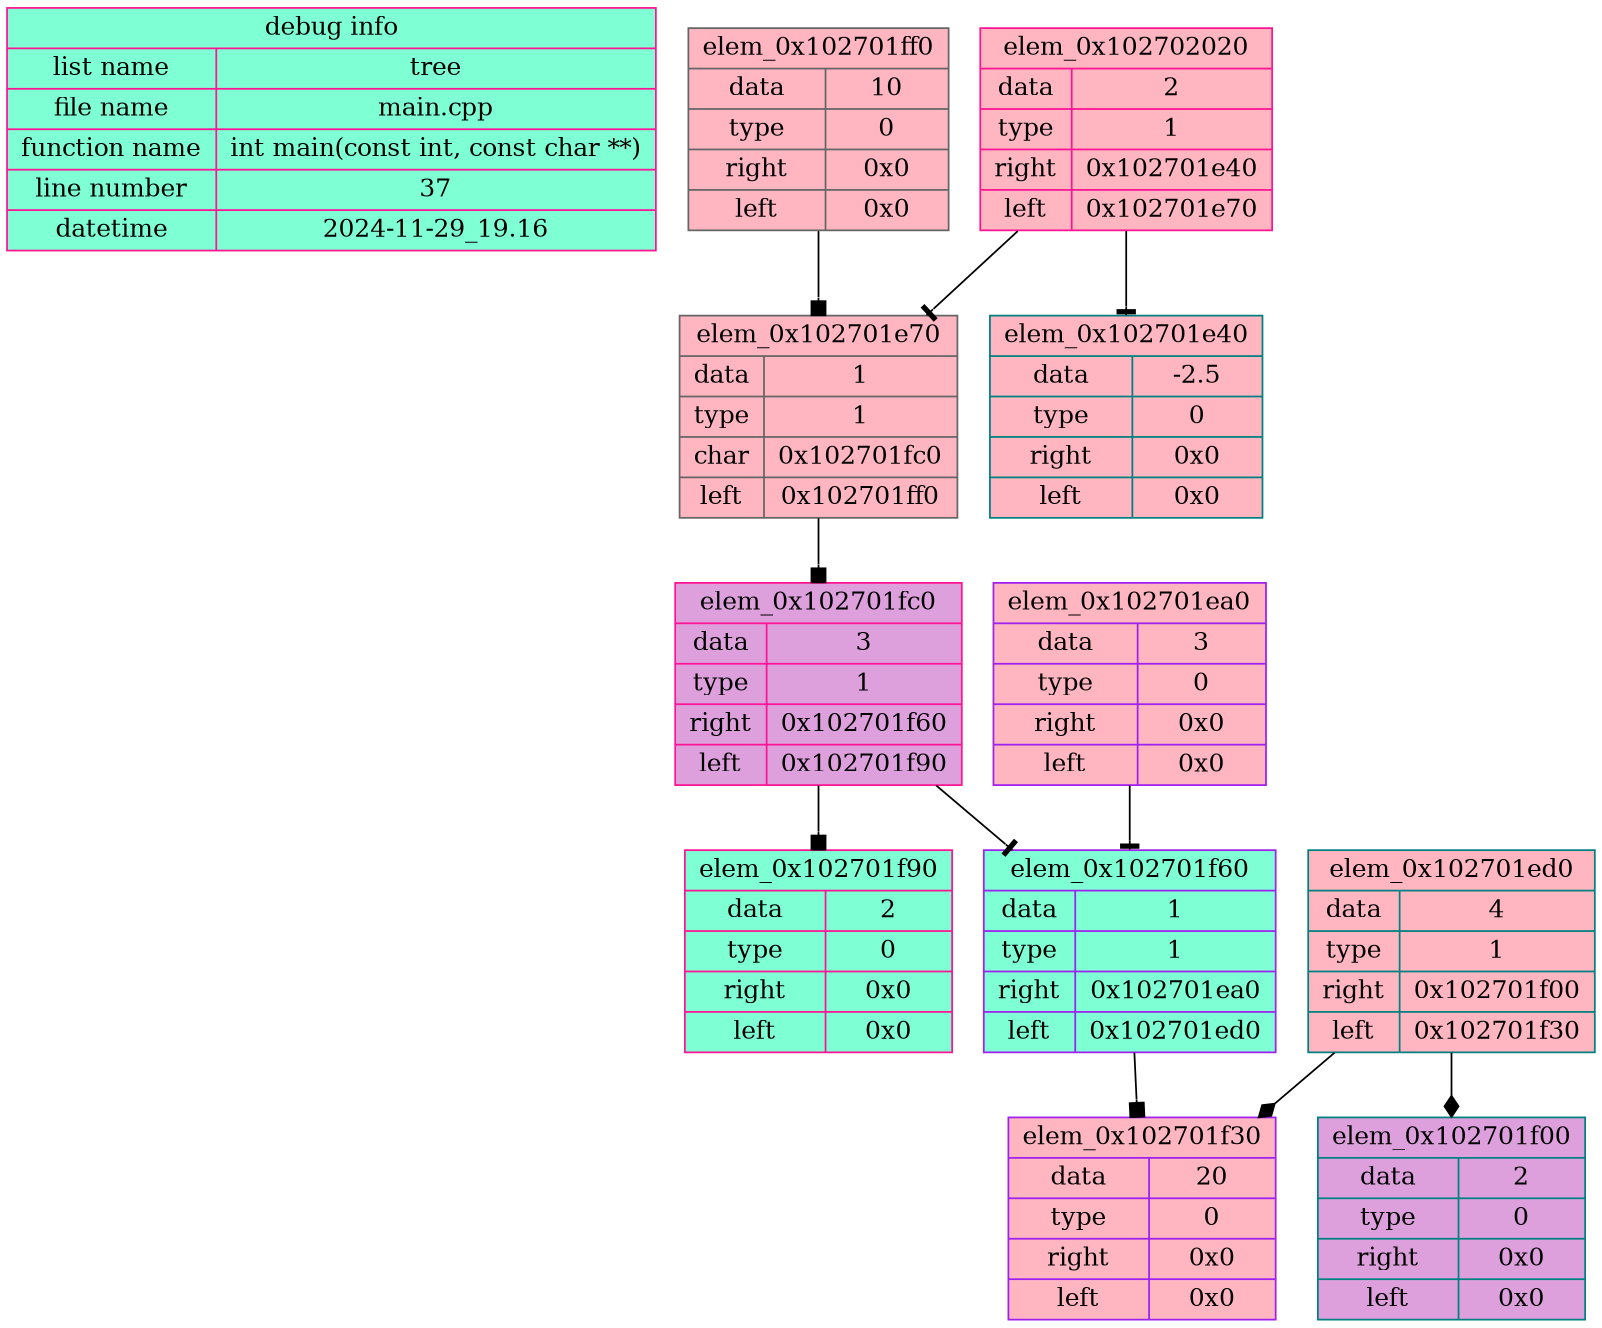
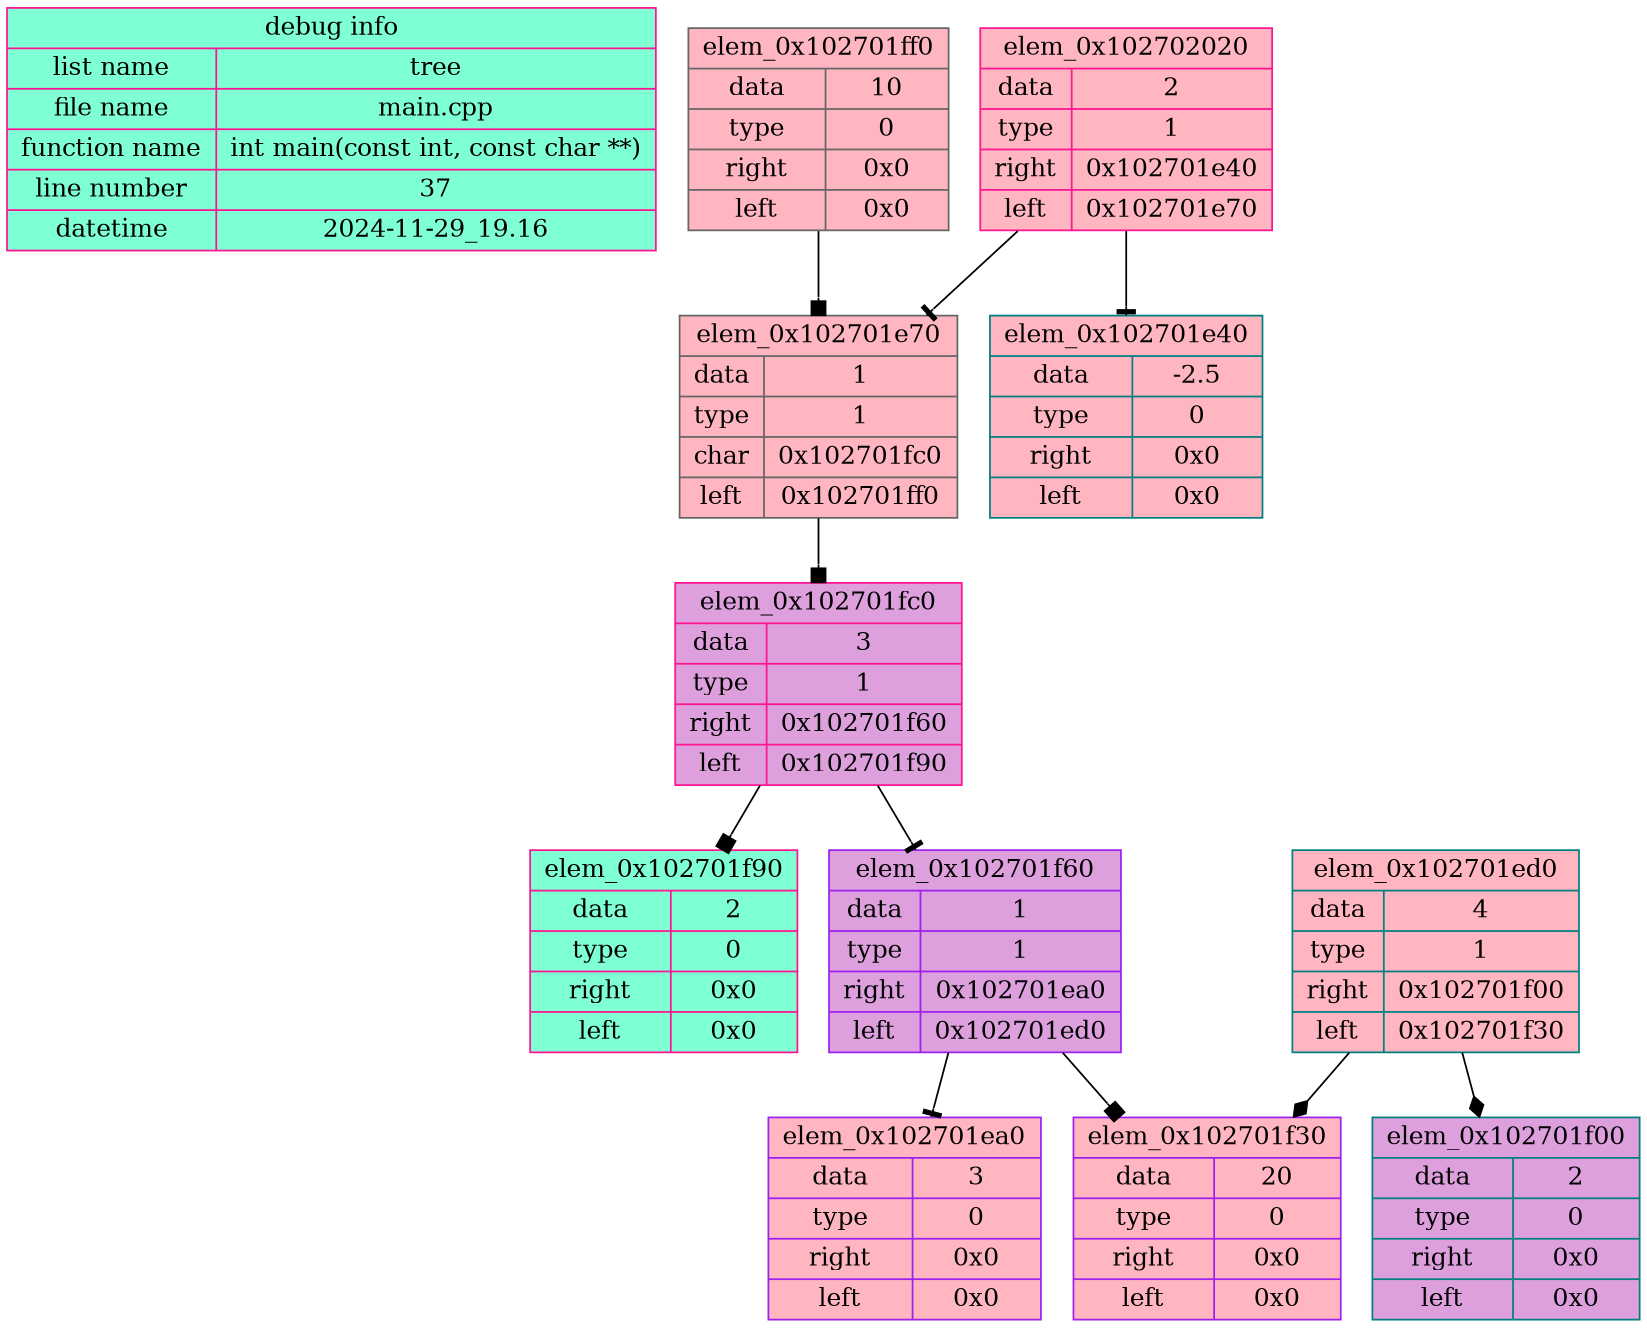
  digraph {
    node [color=deeppink fillcolor=lightpink shape=record style=filled]
    edge [arrowhead=tee]
    n1 [fillcolor=aquamarine label="{debug info | { {list name | file name | function name | line number | datetime} | {tree | main.cpp | int main(const int, const char **) | 37 | 2024-11-29_19.16} }}"]
    n2 [label="{elem_0x102702020  | { {data | type | right | left} | {2 | 1 | 0x102701e40 | 0x102701e70} } }"]
    n3 [color=gray40 label="{elem_0x102701e70  | { {data | type | char | left} | {1 | 1 | 0x102701fc0 | 0x102701ff0} } }"]
    n4 [color=teal label="{elem_0x102701e40  | { {data | type | right | left} | {-2.5 | 0 | 0x0 | 0x0} } }"]
    n5 [fillcolor=plum label="{elem_0x102701fc0  | { {data | type | right | left} | {3 | 1 | 0x102701f60 | 0x102701f90} } }"]
    n6 [color=gray40 label="{elem_0x102701ff0  | { {data | type | right | left} | {10 | 0 | 0x0 | 0x0} } }"]
    n7 [fillcolor=aquamarine label="{elem_0x102701f90  | { {data | type | right | left} | {2 | 0 | 0x0 | 0x0} } }"]
-   n8 [color=purple fillcolor=aquamarine label="{elem_0x102701f60  | { {data | type | right | left} | {1 | 1 | 0x102701ea0 | 0x102701ed0} } }"]
+   n8 [color=purple fillcolor=plum label="{elem_0x102701f60  | { {data | type | right | left} | {1 | 1 | 0x102701ea0 | 0x102701ed0} } }"]
    n9 [color=purple label="{elem_0x102701ea0  | { {data | type | right | left} | {3 | 0 | 0x0 | 0x0} } }"]
    n10 [color=purple label="{elem_0x102701f30  | { {data | type | right | left} | {20 | 0 | 0x0 | 0x0} } }"]
    n11 [color=teal label="{elem_0x102701ed0  | { {data | type | right | left} | {4 | 1 | 0x102701f00 | 0x102701f30} } }"]
    n12 [color=teal fillcolor=plum label="{elem_0x102701f00  | { {data | type | right | left} | {2 | 0 | 0x0 | 0x0} } }"]
    n2 -> n3
    n2 -> n4
    n3 -> n5 [arrowhead=box]
    n5 -> n7 [arrowhead=box]
    n5 -> n8
    n6 -> n3 [arrowhead=box]
-   n9 -> n8
+   n8 -> n9
    n8 -> n10 [arrowhead=box]
    n11 -> n10 [arrowhead=diamond]
    n11 -> n12 [arrowhead=diamond]
  }
